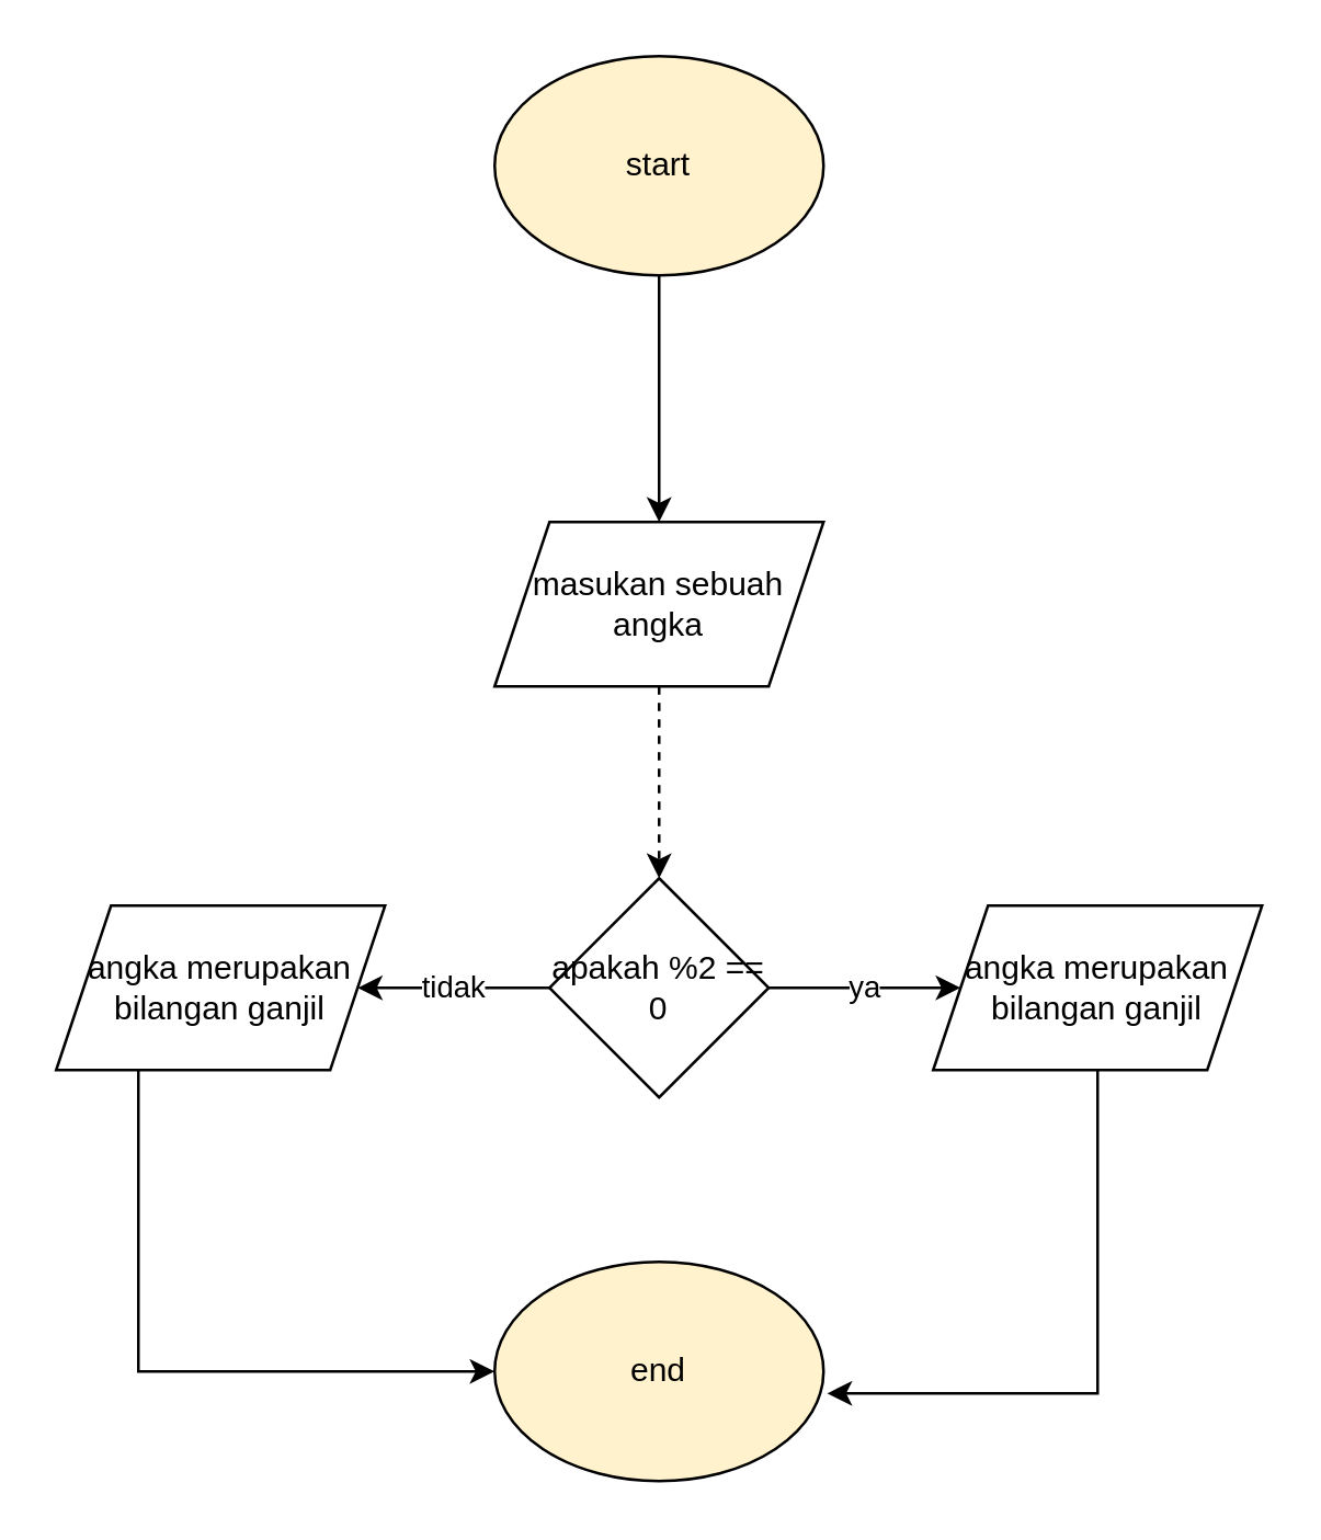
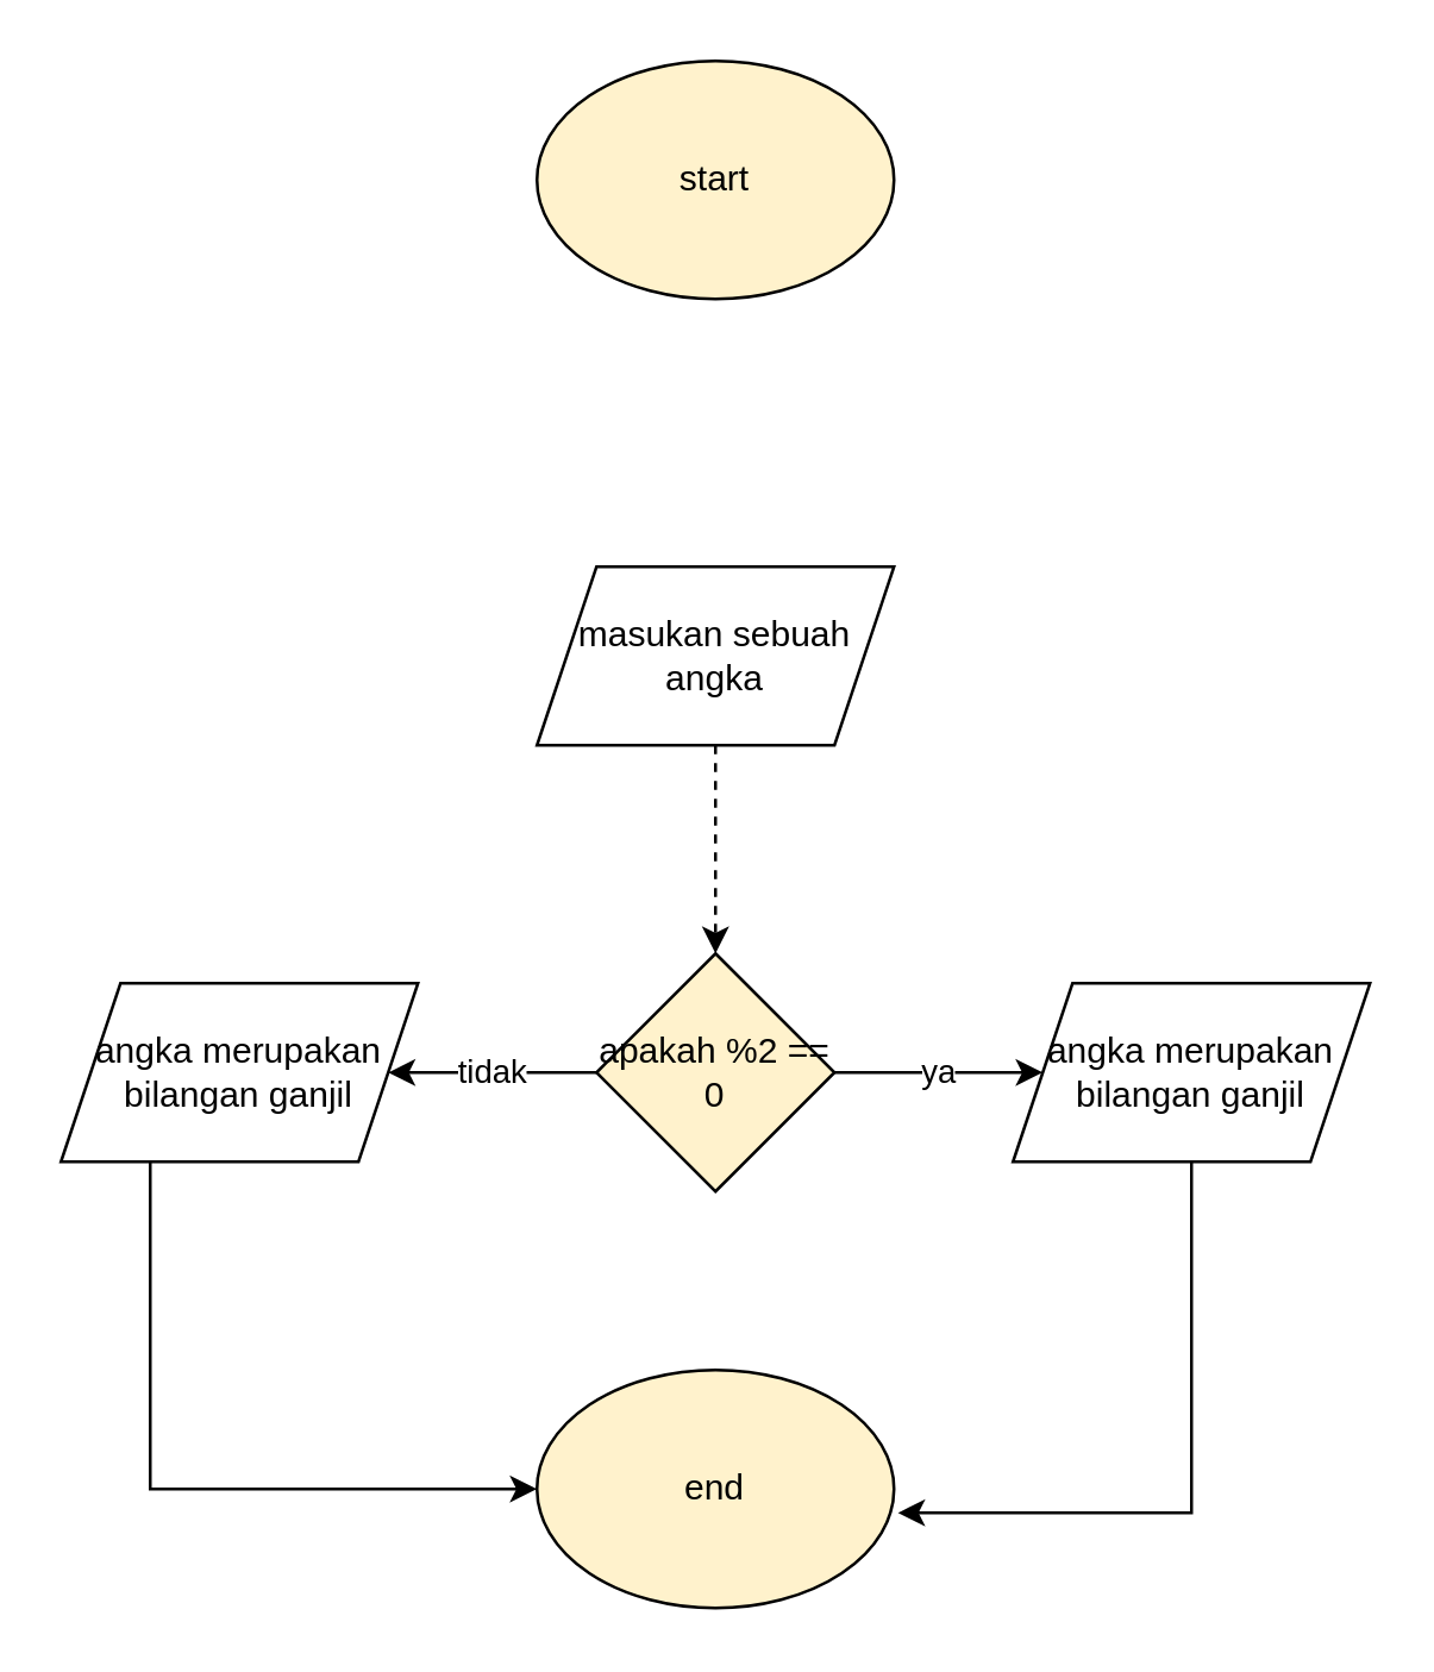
  <mxCell id="0" />
  <mxCell id="1" parent="0" />
- <mxCell id="2" value="" style="edgeStyle=orthogonalEdgeStyle;rounded=0;orthogonalLoop=1;jettySize=auto;html=1;" edge="1" parent="1" source="3" target="5"><mxGeometry relative="1" as="geometry" /></mxCell>
  <mxCell id="3" value="start" style="ellipse;whiteSpace=wrap;html=1;fillColor=#fff2cc;" vertex="1" parent="1"><mxGeometry x="180" y="20" width="120" height="80" as="geometry" /></mxCell>
  <mxCell id="4" value="" style="edgeStyle=orthogonalEdgeStyle;rounded=0;orthogonalLoop=1;jettySize=auto;html=1;dashed=1;" edge="1" parent="1" source="5" target="8"><mxGeometry relative="1" as="geometry" /></mxCell>
  <mxCell id="5" value="masukan sebuah angka" style="shape=parallelogram;perimeter=parallelogramPerimeter;whiteSpace=wrap;html=1;fixedSize=1;" vertex="1" parent="1"><mxGeometry x="180" y="190" width="120" height="60" as="geometry" /></mxCell>
  <mxCell id="6" value="tidak" style="edgeStyle=orthogonalEdgeStyle;rounded=0;orthogonalLoop=1;jettySize=auto;html=1;" edge="1" parent="1" source="8" target="10"><mxGeometry relative="1" as="geometry" /></mxCell>
  <mxCell id="7" value="ya" style="edgeStyle=orthogonalEdgeStyle;rounded=0;orthogonalLoop=1;jettySize=auto;html=1;" edge="1" parent="1" source="8" target="12"><mxGeometry relative="1" as="geometry" /></mxCell>
- <mxCell id="8" value="apakah %2 == 0" style="rhombus;whiteSpace=wrap;html=1;" vertex="1" parent="1"><mxGeometry x="200" y="320" width="80" height="80" as="geometry" /></mxCell>
+ <mxCell id="8" value="apakah %2 == 0" style="rhombus;whiteSpace=wrap;html=1;fillColor=#fff2cc;" vertex="1" parent="1"><mxGeometry x="200" y="320" width="80" height="80" as="geometry" /></mxCell>
  <mxCell id="9" value="" style="edgeStyle=orthogonalEdgeStyle;rounded=0;orthogonalLoop=1;jettySize=auto;html=1;" edge="1" parent="1" source="10" target="13"><mxGeometry relative="1" as="geometry"><mxPoint x="80" y="520" as="targetPoint" /><Array as="points"><mxPoint x="50" y="500" /></Array></mxGeometry></mxCell>
  <mxCell id="10" value="angka merupakan bilangan ganjil" style="shape=parallelogram;perimeter=parallelogramPerimeter;whiteSpace=wrap;html=1;fixedSize=1;" vertex="1" parent="1"><mxGeometry x="20" y="330" width="120" height="60" as="geometry" /></mxCell>
  <mxCell id="11" value="" style="edgeStyle=orthogonalEdgeStyle;rounded=0;orthogonalLoop=1;jettySize=auto;html=1;entryX=1.011;entryY=0.6;entryDx=0;entryDy=0;entryPerimeter=0;" edge="1" parent="1" source="12" target="13"><mxGeometry relative="1" as="geometry"><mxPoint x="400" y="470" as="targetPoint" /><Array as="points"><mxPoint x="400" y="508" /></Array></mxGeometry></mxCell>
  <mxCell id="12" value="angka merupakan bilangan ganjil" style="shape=parallelogram;perimeter=parallelogramPerimeter;whiteSpace=wrap;html=1;fixedSize=1;" vertex="1" parent="1"><mxGeometry x="340" y="330" width="120" height="60" as="geometry" /></mxCell>
  <mxCell id="13" value="end" style="ellipse;whiteSpace=wrap;html=1;fillColor=#fff2cc;" vertex="1" parent="1"><mxGeometry x="180" y="460" width="120" height="80" as="geometry" /></mxCell>
